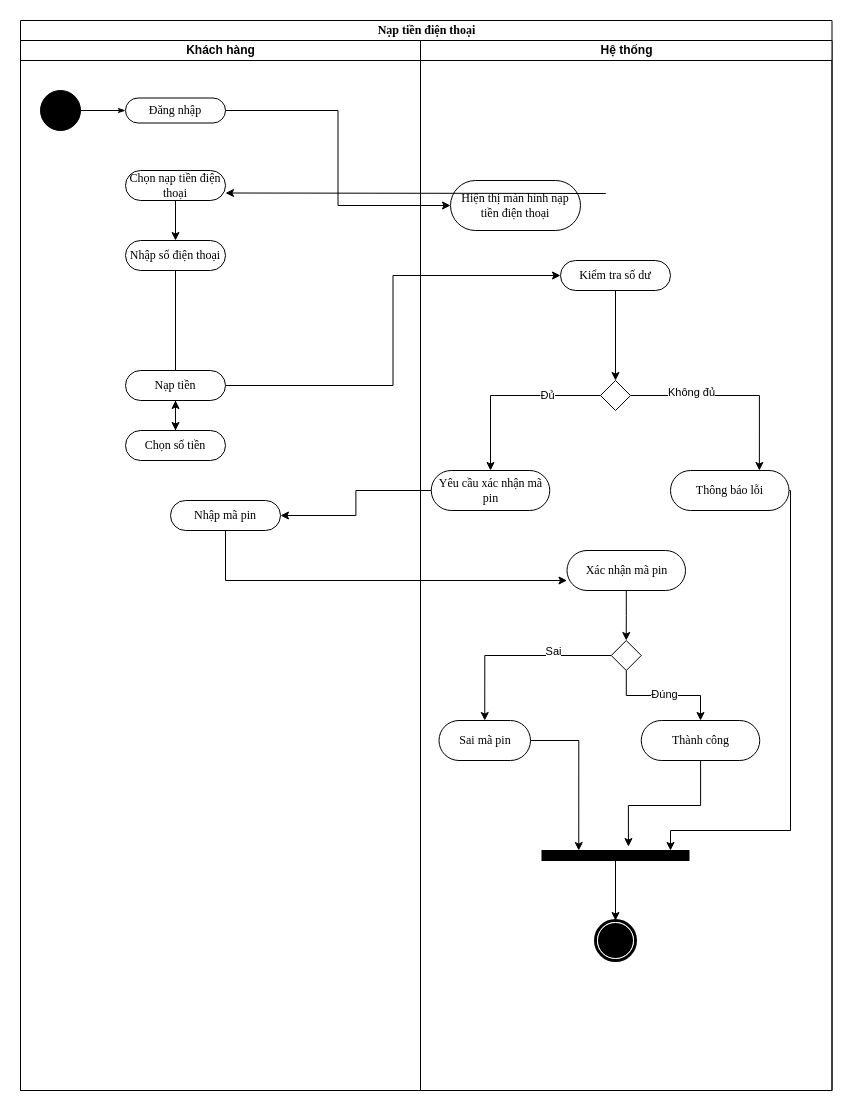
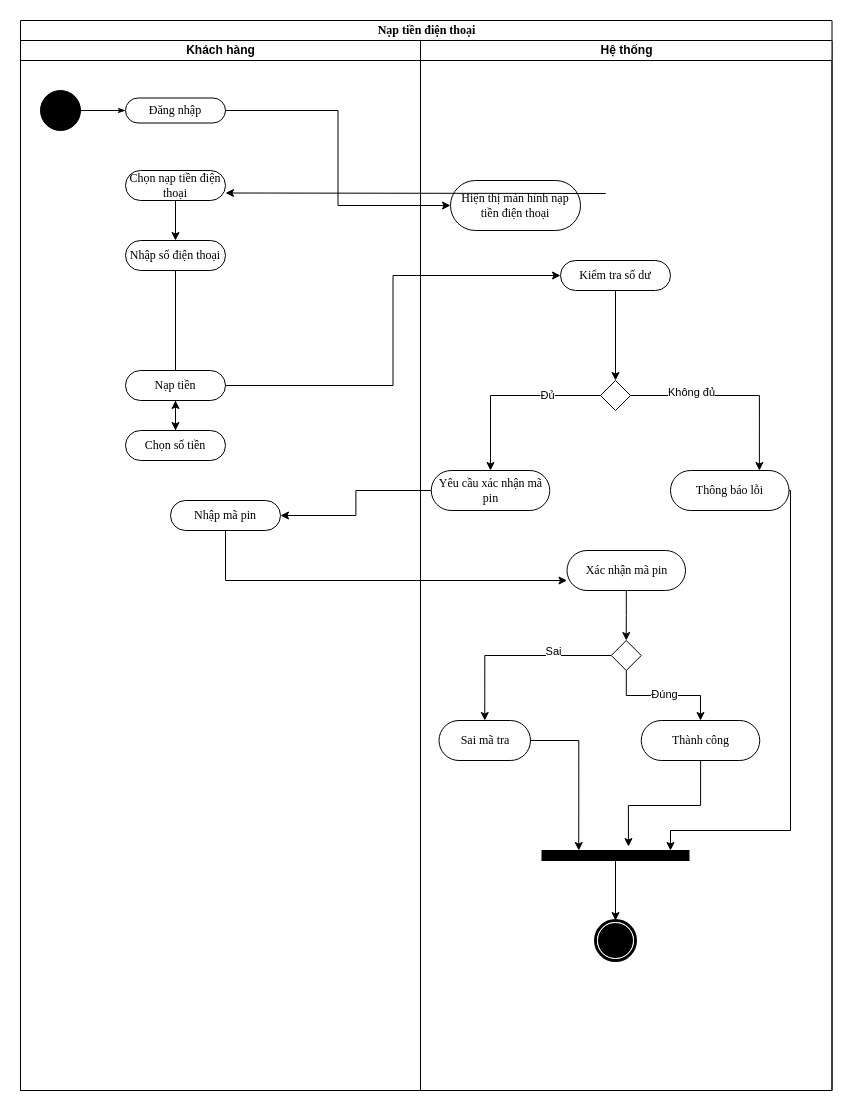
  <mxCell id="0" />
  <mxCell id="1" parent="0" />
  <mxCell id="2" value="Nạp tiền điện thoại" style="swimlane;html=1;childLayout=stackLayout;startSize=20;rounded=0;shadow=0;comic=0;labelBackgroundColor=none;strokeWidth=1;fontFamily=Verdana;fontSize=12;align=center;" parent="1" vertex="1"><mxGeometry x="20" y="20" width="811.5" height="1070" as="geometry" /></mxCell>
  <mxCell id="3" value="Khách hàng" style="swimlane;html=1;startSize=20;" parent="2" vertex="1"><mxGeometry y="20" width="400" height="1050" as="geometry" /></mxCell>
  <mxCell id="4" value="" style="ellipse;whiteSpace=wrap;html=1;rounded=0;shadow=0;comic=0;labelBackgroundColor=none;strokeWidth=1;fillColor=#000000;fontFamily=Verdana;fontSize=12;align=center;" parent="3" vertex="1"><mxGeometry x="20" y="50" width="40" height="40" as="geometry" /></mxCell>
  <mxCell id="5" value="Đăng nhập" style="rounded=1;whiteSpace=wrap;html=1;shadow=0;comic=0;labelBackgroundColor=none;strokeWidth=1;fontFamily=Verdana;fontSize=12;align=center;arcSize=50;" parent="3" vertex="1"><mxGeometry x="105" y="57.5" width="100" height="25" as="geometry" /></mxCell>
  <mxCell id="6" style="edgeStyle=orthogonalEdgeStyle;rounded=0;html=1;labelBackgroundColor=none;startArrow=none;startFill=0;startSize=5;endArrow=classicThin;endFill=1;endSize=5;jettySize=auto;orthogonalLoop=1;strokeWidth=1;fontFamily=Verdana;fontSize=12" parent="3" source="4" target="5" edge="1"><mxGeometry relative="1" as="geometry" /></mxCell>
  <mxCell id="7" style="edgeStyle=orthogonalEdgeStyle;rounded=0;orthogonalLoop=1;jettySize=auto;html=1;entryX=0.5;entryY=0;entryDx=0;entryDy=0;" edge="1" parent="3" source="8" target="10"><mxGeometry relative="1" as="geometry" /></mxCell>
  <mxCell id="8" value="Chọn nạp tiền điện thoại" style="rounded=1;whiteSpace=wrap;html=1;shadow=0;comic=0;labelBackgroundColor=none;strokeWidth=1;fontFamily=Verdana;fontSize=12;align=center;arcSize=50;" parent="3" vertex="1"><mxGeometry x="105" y="130" width="100" height="30" as="geometry" /></mxCell>
  <mxCell id="9" value="" style="edgeStyle=orthogonalEdgeStyle;rounded=0;orthogonalLoop=1;jettySize=auto;html=1;" edge="1" parent="3" source="10" target="13"><mxGeometry relative="1" as="geometry" /></mxCell>
  <mxCell id="10" value="Nhập số điện thoại" style="rounded=1;whiteSpace=wrap;html=1;shadow=0;comic=0;labelBackgroundColor=none;strokeWidth=1;fontFamily=Verdana;fontSize=12;align=center;arcSize=50;" parent="3" vertex="1"><mxGeometry x="105" y="200" width="100" height="30" as="geometry" /></mxCell>
  <mxCell id="11" value="Nhập mã pin" style="rounded=1;whiteSpace=wrap;html=1;shadow=0;comic=0;labelBackgroundColor=none;strokeWidth=1;fontFamily=Verdana;fontSize=12;align=center;arcSize=50;" parent="3" vertex="1"><mxGeometry x="150" y="460" width="110" height="30" as="geometry" /></mxCell>
  <mxCell id="12" value="" style="edgeStyle=orthogonalEdgeStyle;rounded=0;orthogonalLoop=1;jettySize=auto;html=1;" edge="1" parent="3" source="13" target="14"><mxGeometry relative="1" as="geometry" /></mxCell>
  <mxCell id="13" value="Chọn số tiền" style="rounded=1;whiteSpace=wrap;html=1;shadow=0;comic=0;labelBackgroundColor=none;strokeWidth=1;fontFamily=Verdana;fontSize=12;align=center;arcSize=50;" vertex="1" parent="3"><mxGeometry x="105" y="390" width="100" height="30" as="geometry" /></mxCell>
  <mxCell id="14" value="Nạp tiền" style="rounded=1;whiteSpace=wrap;html=1;shadow=0;comic=0;labelBackgroundColor=none;strokeWidth=1;fontFamily=Verdana;fontSize=12;align=center;arcSize=50;" vertex="1" parent="3"><mxGeometry x="105" y="330" width="100" height="30" as="geometry" /></mxCell>
  <mxCell id="15" style="edgeStyle=orthogonalEdgeStyle;rounded=0;orthogonalLoop=1;jettySize=auto;html=1;entryX=1;entryY=0.5;entryDx=0;entryDy=0;" parent="2" source="25" target="11" edge="1"><mxGeometry relative="1" as="geometry" /></mxCell>
  <mxCell id="16" value="&lt;b&gt;Hệ thống&lt;/b&gt;" style="swimlane;html=1;startSize=20;fontStyle=0" parent="2" vertex="1"><mxGeometry x="400" y="20" width="411.5" height="1050" as="geometry"><mxRectangle x="278.5" y="20" width="40" height="1050" as="alternateBounds" /></mxGeometry></mxCell>
  <mxCell id="17" style="edgeStyle=none;rounded=0;html=1;dashed=1;labelBackgroundColor=none;startArrow=none;startFill=0;startSize=5;endArrow=oval;endFill=0;endSize=5;jettySize=auto;orthogonalLoop=1;strokeWidth=1;fontFamily=Verdana;fontSize=12" parent="16" edge="1"><mxGeometry relative="1" as="geometry"><mxPoint x="86.206" y="850" as="sourcePoint" /><mxPoint x="86.206" y="850" as="targetPoint" /></mxGeometry></mxCell>
  <mxCell id="18" style="edgeStyle=orthogonalEdgeStyle;rounded=0;orthogonalLoop=1;jettySize=auto;html=1;entryX=0.5;entryY=0;entryDx=0;entryDy=0;" parent="16" source="19" target="24" edge="1"><mxGeometry relative="1" as="geometry" /></mxCell>
  <mxCell id="19" value="Kiểm tra số dư" style="rounded=1;whiteSpace=wrap;html=1;shadow=0;comic=0;labelBackgroundColor=none;strokeWidth=1;fontFamily=Verdana;fontSize=12;align=center;arcSize=50;" parent="16" vertex="1"><mxGeometry x="140" y="220" width="110" height="30" as="geometry" /></mxCell>
  <mxCell id="20" style="edgeStyle=orthogonalEdgeStyle;rounded=0;orthogonalLoop=1;jettySize=auto;html=1;entryX=0.5;entryY=0;entryDx=0;entryDy=0;" edge="1" parent="16" source="24" target="25"><mxGeometry relative="1" as="geometry" /></mxCell>
  <mxCell id="21" value="Đủ" style="edgeLabel;html=1;align=center;verticalAlign=middle;resizable=0;points=[];" vertex="1" connectable="0" parent="20"><mxGeometry x="-0.411" y="-1" relative="1" as="geometry"><mxPoint as="offset" /></mxGeometry></mxCell>
  <mxCell id="22" style="edgeStyle=orthogonalEdgeStyle;rounded=0;orthogonalLoop=1;jettySize=auto;html=1;entryX=0.75;entryY=0;entryDx=0;entryDy=0;" edge="1" parent="16" source="24" target="28"><mxGeometry relative="1" as="geometry" /></mxCell>
  <mxCell id="23" value="Không đủ" style="edgeLabel;html=1;align=center;verticalAlign=middle;resizable=0;points=[];" vertex="1" connectable="0" parent="22"><mxGeometry x="-0.41" y="4" relative="1" as="geometry"><mxPoint as="offset" /></mxGeometry></mxCell>
  <mxCell id="24" value="" style="rhombus;whiteSpace=wrap;html=1;" parent="16" vertex="1"><mxGeometry x="180" y="340" width="30" height="30" as="geometry" /></mxCell>
  <mxCell id="25" value="Yêu cầu xác nhận mã pin" style="rounded=1;whiteSpace=wrap;html=1;shadow=0;comic=0;labelBackgroundColor=none;strokeWidth=1;fontFamily=Verdana;fontSize=12;align=center;arcSize=50;" parent="16" vertex="1"><mxGeometry x="10.75" y="430" width="118.5" height="40" as="geometry" /></mxCell>
  <mxCell id="26" style="edgeStyle=orthogonalEdgeStyle;rounded=0;orthogonalLoop=1;jettySize=auto;html=1;entryX=0.5;entryY=0;entryDx=0;entryDy=0;" parent="16" source="27" target="33" edge="1"><mxGeometry relative="1" as="geometry" /></mxCell>
  <mxCell id="27" value="Xác nhận mã pin" style="rounded=1;whiteSpace=wrap;html=1;shadow=0;comic=0;labelBackgroundColor=none;strokeWidth=1;fontFamily=Verdana;fontSize=12;align=center;arcSize=50;" parent="16" vertex="1"><mxGeometry x="146.5" y="510" width="118.5" height="40" as="geometry" /></mxCell>
  <mxCell id="28" value="Thông báo lỗi" style="rounded=1;whiteSpace=wrap;html=1;shadow=0;comic=0;labelBackgroundColor=none;strokeWidth=1;fontFamily=Verdana;fontSize=12;align=center;arcSize=50;" parent="16" vertex="1"><mxGeometry x="250" y="430" width="118.5" height="40" as="geometry" /></mxCell>
  <mxCell id="29" style="edgeStyle=orthogonalEdgeStyle;rounded=0;orthogonalLoop=1;jettySize=auto;html=1;entryX=0.5;entryY=0;entryDx=0;entryDy=0;" parent="16" source="33" target="35" edge="1"><mxGeometry relative="1" as="geometry"><mxPoint x="139.625" y="850.0" as="targetPoint" /></mxGeometry></mxCell>
  <mxCell id="30" value="Đúng" style="edgeLabel;html=1;align=center;verticalAlign=middle;resizable=0;points=[];" parent="29" vertex="1" connectable="0"><mxGeometry x="-0.005" y="2" relative="1" as="geometry"><mxPoint x="1" as="offset" /></mxGeometry></mxCell>
  <mxCell id="31" style="edgeStyle=orthogonalEdgeStyle;rounded=0;orthogonalLoop=1;jettySize=auto;html=1;entryX=0.5;entryY=0;entryDx=0;entryDy=0;" edge="1" parent="16" source="33" target="37"><mxGeometry relative="1" as="geometry" /></mxCell>
  <mxCell id="32" value="Sai" style="edgeLabel;html=1;align=center;verticalAlign=middle;resizable=0;points=[];" vertex="1" connectable="0" parent="31"><mxGeometry x="-0.396" y="-5" relative="1" as="geometry"><mxPoint as="offset" /></mxGeometry></mxCell>
  <mxCell id="33" value="" style="rhombus;whiteSpace=wrap;html=1;" parent="16" vertex="1"><mxGeometry x="190.75" y="600" width="30" height="30" as="geometry" /></mxCell>
  <mxCell id="34" value="" style="shape=mxgraph.bpmn.shape;html=1;verticalLabelPosition=bottom;labelBackgroundColor=#ffffff;verticalAlign=top;perimeter=ellipsePerimeter;outline=end;symbol=terminate;rounded=0;shadow=0;comic=0;strokeWidth=1;fontFamily=Verdana;fontSize=12;align=center;" parent="16" vertex="1"><mxGeometry x="175" y="880" width="40" height="40" as="geometry" /></mxCell>
  <mxCell id="35" value="Thành công" style="rounded=1;whiteSpace=wrap;html=1;shadow=0;comic=0;labelBackgroundColor=none;strokeWidth=1;fontFamily=Verdana;fontSize=12;align=center;arcSize=50;" parent="16" vertex="1"><mxGeometry x="220.75" y="680" width="118.5" height="40" as="geometry" /></mxCell>
  <mxCell id="36" style="edgeStyle=orthogonalEdgeStyle;rounded=0;orthogonalLoop=1;jettySize=auto;html=1;entryX=0.25;entryY=0;entryDx=0;entryDy=0;" edge="1" parent="16" source="37" target="39"><mxGeometry relative="1" as="geometry" /></mxCell>
- <mxCell id="37" value="Sai mã pin" style="rounded=1;whiteSpace=wrap;html=1;shadow=0;comic=0;labelBackgroundColor=none;strokeWidth=1;fontFamily=Verdana;fontSize=12;align=center;arcSize=50;" parent="16" vertex="1"><mxGeometry x="18.5" y="680" width="91.5" height="40" as="geometry" /></mxCell>
+ <mxCell id="37" value="Sai mã tra" style="rounded=1;whiteSpace=wrap;html=1;shadow=0;comic=0;labelBackgroundColor=none;strokeWidth=1;fontFamily=Verdana;fontSize=12;align=center;arcSize=50;" parent="16" vertex="1"><mxGeometry x="18.5" y="680" width="91.5" height="40" as="geometry" /></mxCell>
  <mxCell id="38" style="edgeStyle=orthogonalEdgeStyle;rounded=0;orthogonalLoop=1;jettySize=auto;html=1;entryX=0.5;entryY=0;entryDx=0;entryDy=0;" edge="1" parent="16" source="39" target="34"><mxGeometry relative="1" as="geometry" /></mxCell>
  <mxCell id="39" value="" style="whiteSpace=wrap;html=1;rounded=0;shadow=0;comic=0;labelBackgroundColor=none;strokeWidth=1;fillColor=#000000;fontFamily=Verdana;fontSize=12;align=center;rotation=0;" parent="16" vertex="1"><mxGeometry x="121.5" y="810" width="147" height="10" as="geometry" /></mxCell>
  <mxCell id="40" value="Hiện thị màn hình nạp tiền điện thoại" style="rounded=1;whiteSpace=wrap;html=1;shadow=0;comic=0;labelBackgroundColor=none;strokeWidth=1;fontFamily=Verdana;fontSize=12;align=center;arcSize=50;" vertex="1" parent="16"><mxGeometry x="30" y="140" width="130" height="50" as="geometry" /></mxCell>
  <mxCell id="41" style="edgeStyle=orthogonalEdgeStyle;rounded=0;orthogonalLoop=1;jettySize=auto;html=1;entryX=0.588;entryY=-0.394;entryDx=0;entryDy=0;entryPerimeter=0;" edge="1" parent="16" source="35" target="39"><mxGeometry relative="1" as="geometry" /></mxCell>
  <mxCell id="42" style="edgeStyle=orthogonalEdgeStyle;rounded=0;orthogonalLoop=1;jettySize=auto;html=1;entryX=0.874;entryY=0;entryDx=0;entryDy=0;entryPerimeter=0;" edge="1" parent="16" source="28" target="39"><mxGeometry relative="1" as="geometry"><Array as="points"><mxPoint x="370" y="450" /><mxPoint x="370" y="790" /><mxPoint x="250" y="790" /></Array></mxGeometry></mxCell>
  <mxCell id="43" style="edgeStyle=orthogonalEdgeStyle;rounded=0;orthogonalLoop=1;jettySize=auto;html=1;entryX=0;entryY=0.5;entryDx=0;entryDy=0;" edge="1" parent="2" source="5" target="40"><mxGeometry relative="1" as="geometry" /></mxCell>
  <mxCell id="44" style="edgeStyle=orthogonalEdgeStyle;rounded=0;orthogonalLoop=1;jettySize=auto;html=1;entryX=1;entryY=0.75;entryDx=0;entryDy=0;" edge="1" parent="2" source="40" target="8"><mxGeometry relative="1" as="geometry"><Array as="points"><mxPoint x="585" y="173" /><mxPoint x="363" y="173" /></Array></mxGeometry></mxCell>
  <mxCell id="45" style="edgeStyle=orthogonalEdgeStyle;rounded=0;orthogonalLoop=1;jettySize=auto;html=1;entryX=0;entryY=0.5;entryDx=0;entryDy=0;" edge="1" parent="2" source="14" target="19"><mxGeometry relative="1" as="geometry" /></mxCell>
  <mxCell id="46" style="edgeStyle=orthogonalEdgeStyle;rounded=0;orthogonalLoop=1;jettySize=auto;html=1;entryX=0;entryY=0.75;entryDx=0;entryDy=0;" edge="1" parent="2" source="11" target="27"><mxGeometry relative="1" as="geometry"><Array as="points"><mxPoint x="205" y="560" /></Array></mxGeometry></mxCell>
